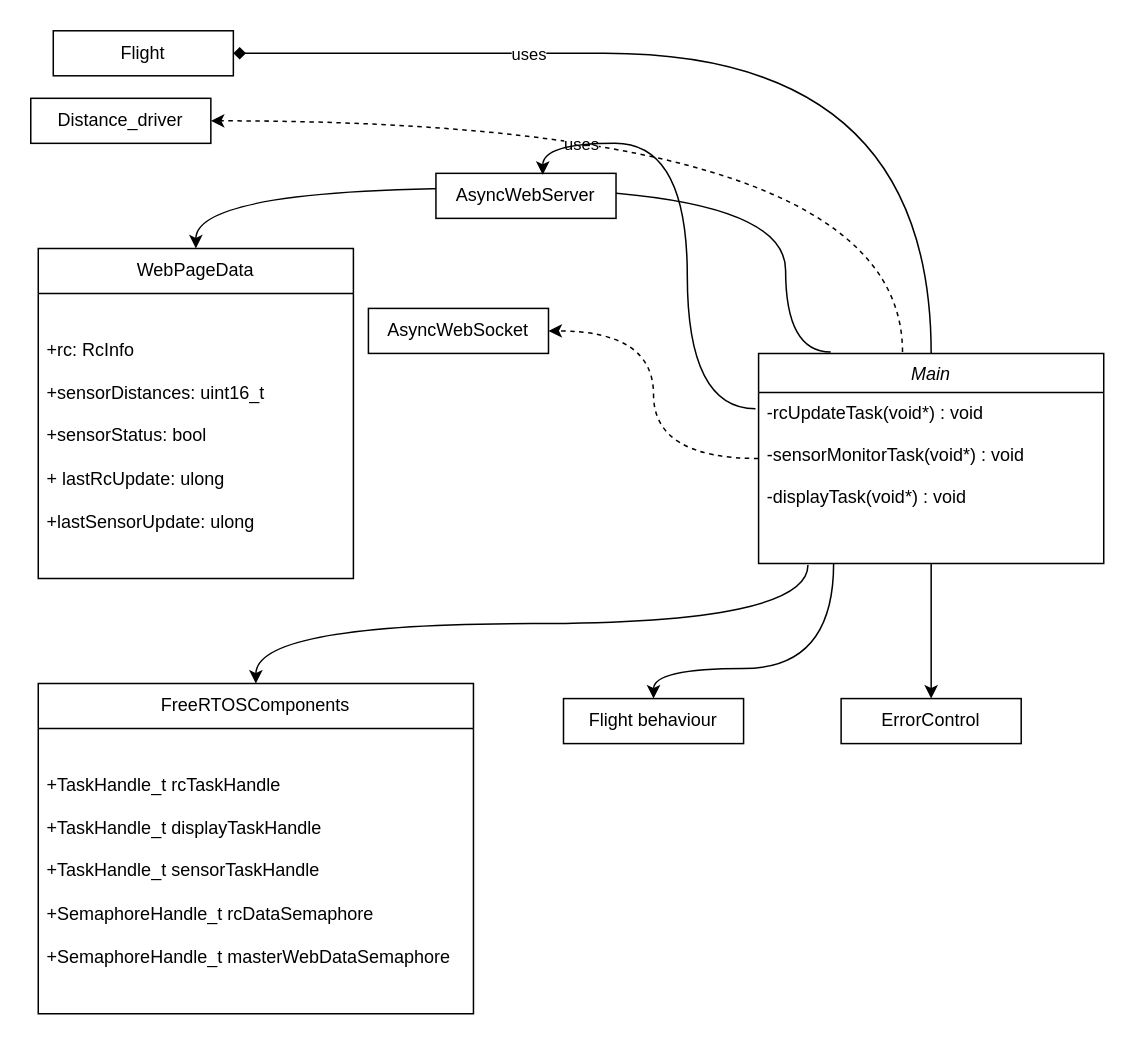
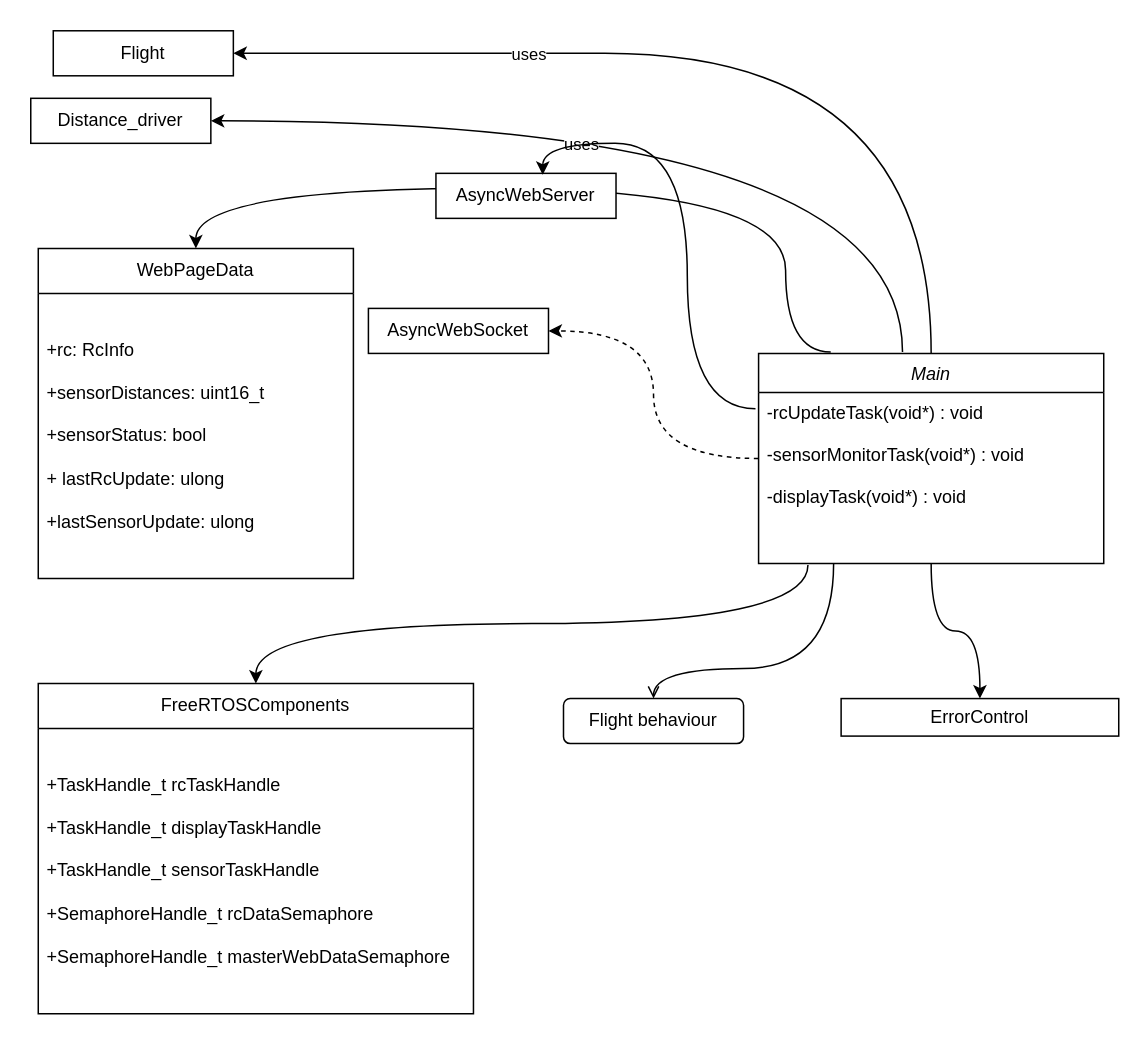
  <mxCell id="0" />
  <mxCell id="1" parent="0" />
- <mxCell id="2" style="edgeStyle=orthogonalEdgeStyle;rounded=0;orthogonalLoop=1;jettySize=auto;html=1;entryX=1;entryY=0.5;entryDx=0;entryDy=0;curved=1;endArrow=diamond;" edge="1" parent="1" source="11" target="13"><mxGeometry relative="1" as="geometry"><Array as="points"><mxPoint x="185" y="35" /><mxPoint x="185" y="35" /></Array></mxGeometry></mxCell>
+ <mxCell id="2" style="edgeStyle=orthogonalEdgeStyle;rounded=0;orthogonalLoop=1;jettySize=auto;html=1;entryX=1;entryY=0.5;entryDx=0;entryDy=0;curved=1;" edge="1" parent="1" source="11" target="13"><mxGeometry relative="1" as="geometry"><Array as="points"><mxPoint x="185" y="35" /><mxPoint x="185" y="35" /></Array></mxGeometry></mxCell>
  <mxCell id="3" value="uses" style="edgeLabel;html=1;align=center;verticalAlign=middle;resizable=0;points=[];" vertex="1" connectable="0" parent="2"><mxGeometry x="0.43" y="16" relative="1" as="geometry"><mxPoint x="6" y="-16" as="offset" /></mxGeometry></mxCell>
- <mxCell id="4" style="edgeStyle=orthogonalEdgeStyle;rounded=0;orthogonalLoop=1;jettySize=auto;html=1;entryX=1;entryY=0.5;entryDx=0;entryDy=0;curved=1;exitX=0.417;exitY=-0.007;exitDx=0;exitDy=0;exitPerimeter=0;dashed=1;" edge="1" parent="1" source="11" target="14"><mxGeometry relative="1" as="geometry" /></mxCell>
+ <mxCell id="4" style="edgeStyle=orthogonalEdgeStyle;rounded=0;orthogonalLoop=1;jettySize=auto;html=1;entryX=1;entryY=0.5;entryDx=0;entryDy=0;curved=1;exitX=0.417;exitY=-0.007;exitDx=0;exitDy=0;exitPerimeter=0;" edge="1" parent="1" source="11" target="14"><mxGeometry relative="1" as="geometry" /></mxCell>
  <mxCell id="5" value="uses" style="edgeLabel;html=1;align=center;verticalAlign=middle;resizable=0;points=[];" vertex="1" connectable="0" parent="4"><mxGeometry x="0.072" y="1" relative="1" as="geometry"><mxPoint x="-38" y="14" as="offset" /></mxGeometry></mxCell>
  <mxCell id="6" style="edgeStyle=orthogonalEdgeStyle;rounded=0;orthogonalLoop=1;jettySize=auto;html=1;entryX=0.5;entryY=0;entryDx=0;entryDy=0;curved=1;exitX=0.209;exitY=-0.007;exitDx=0;exitDy=0;exitPerimeter=0;" edge="1" parent="1" source="11" target="15"><mxGeometry relative="1" as="geometry"><Array as="points"><mxPoint x="523" y="125" /><mxPoint x="130" y="125" /></Array></mxGeometry></mxCell>
  <mxCell id="7" style="edgeStyle=orthogonalEdgeStyle;rounded=0;orthogonalLoop=1;jettySize=auto;html=1;entryX=0.5;entryY=0;entryDx=0;entryDy=0;curved=1;exitX=0.143;exitY=1.009;exitDx=0;exitDy=0;exitPerimeter=0;" edge="1" parent="1" source="12" target="17"><mxGeometry relative="1" as="geometry" /></mxCell>
  <mxCell id="8" style="edgeStyle=orthogonalEdgeStyle;rounded=0;orthogonalLoop=1;jettySize=auto;html=1;entryX=1;entryY=0.5;entryDx=0;entryDy=0;curved=1;dashed=1;" edge="1" parent="1" source="11" target="20"><mxGeometry relative="1" as="geometry" /></mxCell>
- <mxCell id="9" style="edgeStyle=orthogonalEdgeStyle;rounded=0;orthogonalLoop=1;jettySize=auto;html=1;entryX=0.5;entryY=0;entryDx=0;entryDy=0;curved=1;" edge="1" parent="1" source="11" target="22"><mxGeometry relative="1" as="geometry"><Array as="points"><mxPoint x="555" y="445" /><mxPoint x="435" y="445" /></Array></mxGeometry></mxCell>
+ <mxCell id="9" style="edgeStyle=orthogonalEdgeStyle;rounded=0;orthogonalLoop=1;jettySize=auto;html=1;entryX=0.5;entryY=0;entryDx=0;entryDy=0;curved=1;endArrow=open;" edge="1" parent="1" source="11" target="22"><mxGeometry relative="1" as="geometry"><Array as="points"><mxPoint x="555" y="445" /><mxPoint x="435" y="445" /></Array></mxGeometry></mxCell>
  <mxCell id="10" style="edgeStyle=orthogonalEdgeStyle;rounded=0;orthogonalLoop=1;jettySize=auto;html=1;entryX=0.5;entryY=0;entryDx=0;entryDy=0;curved=1;" edge="1" parent="1" source="11" target="23"><mxGeometry relative="1" as="geometry" /></mxCell>
  <mxCell id="11" value="Main" style="swimlane;fontStyle=2;align=center;verticalAlign=top;childLayout=stackLayout;horizontal=1;startSize=26;horizontalStack=0;resizeParent=1;resizeLast=0;collapsible=1;marginBottom=0;rounded=0;shadow=0;strokeWidth=1;" parent="1" vertex="1"><mxGeometry x="505" y="235" width="230" height="140" as="geometry"><mxRectangle x="230" y="140" width="160" height="26" as="alternateBounds" /></mxGeometry></mxCell>
  <mxCell id="12" value="-rcUpdateTask(void*) : void&#10;&#10;-sensorMonitorTask(void*) : void&#10;&#10;-displayTask(void*) : void" style="text;align=left;verticalAlign=top;spacingLeft=4;spacingRight=4;overflow=hidden;rotatable=0;points=[[0,0.5],[1,0.5]];portConstraint=eastwest;" parent="11" vertex="1"><mxGeometry y="26" width="230" height="114" as="geometry" /></mxCell>
  <mxCell id="13" value="Flight" style="rounded=0;whiteSpace=wrap;html=1;" vertex="1" parent="1"><mxGeometry x="35" y="20" width="120" height="30" as="geometry" /></mxCell>
  <mxCell id="14" value="Distance_driver" style="rounded=0;whiteSpace=wrap;html=1;" vertex="1" parent="1"><mxGeometry x="20" y="65" width="120" height="30" as="geometry" /></mxCell>
  <mxCell id="15" value="WebPageData" style="swimlane;fontStyle=0;childLayout=stackLayout;horizontal=1;startSize=30;horizontalStack=0;resizeParent=1;resizeParentMax=0;resizeLast=0;collapsible=1;marginBottom=0;whiteSpace=wrap;html=1;" vertex="1" parent="1"><mxGeometry x="25" y="165" width="210" height="220" as="geometry" /></mxCell>
  <mxCell id="16" value="&lt;div&gt;&lt;span style=&quot;background-color: transparent; color: light-dark(rgb(0, 0, 0), rgb(255, 255, 255));&quot;&gt;+rc:&amp;nbsp;&lt;/span&gt;&lt;span style=&quot;background-color: transparent; color: light-dark(rgb(0, 0, 0), rgb(255, 255, 255));&quot;&gt;RcInfo&lt;/span&gt;&lt;span style=&quot;background-color: transparent; color: light-dark(rgb(0, 0, 0), rgb(255, 255, 255));&quot;&gt;&amp;nbsp;&lt;/span&gt;&lt;/div&gt;&lt;div&gt;&lt;br&gt;&lt;/div&gt;&lt;div&gt;+sensorDistances:&amp;nbsp;&lt;span style=&quot;background-color: transparent; color: light-dark(rgb(0, 0, 0), rgb(255, 255, 255));&quot;&gt;uint16_t&lt;/span&gt;&lt;span style=&quot;background-color: transparent; color: light-dark(rgb(0, 0, 0), rgb(255, 255, 255));&quot;&gt;&amp;nbsp;&lt;/span&gt;&lt;/div&gt;&lt;div&gt;&lt;br&gt;&lt;/div&gt;&lt;div&gt;+sensorStatus:&amp;nbsp;&lt;span style=&quot;background-color: transparent; color: light-dark(rgb(0, 0, 0), rgb(255, 255, 255));&quot;&gt;bool&lt;/span&gt;&lt;span style=&quot;background-color: transparent; color: light-dark(rgb(0, 0, 0), rgb(255, 255, 255));&quot;&gt;&amp;nbsp;&lt;/span&gt;&lt;/div&gt;&lt;div&gt;&lt;br&gt;&lt;/div&gt;&lt;div&gt;+ lastRcUpdate: u&lt;span style=&quot;background-color: transparent; color: light-dark(rgb(0, 0, 0), rgb(255, 255, 255));&quot;&gt;long&lt;/span&gt;&lt;/div&gt;&lt;div&gt;&lt;br&gt;&lt;/div&gt;&lt;div&gt;+lastSensorUpdate:&amp;nbsp;&lt;span style=&quot;background-color: transparent; color: light-dark(rgb(0, 0, 0), rgb(255, 255, 255));&quot;&gt;ulong&lt;/span&gt;&lt;/div&gt;" style="text;strokeColor=none;fillColor=none;align=left;verticalAlign=middle;spacingLeft=4;spacingRight=4;overflow=hidden;points=[[0,0.5],[1,0.5]];portConstraint=eastwest;rotatable=0;whiteSpace=wrap;html=1;" vertex="1" parent="15"><mxGeometry y="30" width="210" height="190" as="geometry" /></mxCell>
  <mxCell id="17" value="&lt;div&gt;FreeRTOSComponents&lt;/div&gt;" style="swimlane;fontStyle=0;childLayout=stackLayout;horizontal=1;startSize=30;horizontalStack=0;resizeParent=1;resizeParentMax=0;resizeLast=0;collapsible=1;marginBottom=0;whiteSpace=wrap;html=1;" vertex="1" parent="1"><mxGeometry x="25" y="455" width="290" height="220" as="geometry" /></mxCell>
  <mxCell id="18" value="&lt;div&gt;&lt;span style=&quot;background-color: transparent; color: light-dark(rgb(0, 0, 0), rgb(255, 255, 255));&quot;&gt;+TaskHandle_t rcTaskHandle&lt;/span&gt;&lt;/div&gt;&lt;div&gt;&lt;br&gt;&lt;/div&gt;&lt;div&gt;+TaskHandle_t displayTaskHandle&lt;/div&gt;&lt;div&gt;&lt;br&gt;&lt;/div&gt;&lt;div&gt;+TaskHandle_t sensorTaskHandle&lt;/div&gt;&lt;div&gt;&lt;br&gt;&lt;/div&gt;&lt;div&gt;+SemaphoreHandle_t rcDataSemaphore&lt;/div&gt;&lt;div&gt;&lt;br&gt;&lt;/div&gt;&lt;div&gt;+SemaphoreHandle_t masterWebDataSemaphore&lt;/div&gt;" style="text;strokeColor=none;fillColor=none;align=left;verticalAlign=middle;spacingLeft=4;spacingRight=4;overflow=hidden;points=[[0,0.5],[1,0.5]];portConstraint=eastwest;rotatable=0;whiteSpace=wrap;html=1;" vertex="1" parent="17"><mxGeometry y="30" width="290" height="190" as="geometry" /></mxCell>
  <mxCell id="19" value="AsyncWebServer" style="rounded=0;whiteSpace=wrap;html=1;" vertex="1" parent="1"><mxGeometry x="290" y="115" width="120" height="30" as="geometry" /></mxCell>
  <mxCell id="20" value="AsyncWebSocket" style="rounded=0;whiteSpace=wrap;html=1;" vertex="1" parent="1"><mxGeometry x="245" y="205" width="120" height="30" as="geometry" /></mxCell>
  <mxCell id="21" style="edgeStyle=orthogonalEdgeStyle;rounded=0;orthogonalLoop=1;jettySize=auto;html=1;entryX=0.593;entryY=0.033;entryDx=0;entryDy=0;entryPerimeter=0;curved=1;exitX=-0.009;exitY=0.096;exitDx=0;exitDy=0;exitPerimeter=0;" edge="1" parent="1" source="12" target="19"><mxGeometry relative="1" as="geometry" /></mxCell>
- <mxCell id="22" value="Flight behaviour" style="rounded=0;whiteSpace=wrap;html=1;" vertex="1" parent="1"><mxGeometry x="375" y="465" width="120" height="30" as="geometry" /></mxCell>
- <mxCell id="23" value="ErrorControl" style="rounded=0;whiteSpace=wrap;html=1;" vertex="1" parent="1"><mxGeometry x="560" y="465" width="120" height="30" as="geometry" /></mxCell>
+ <mxCell id="22" value="Flight behaviour" style="whiteSpace=wrap;html=1;rounded=1;" vertex="1" parent="1"><mxGeometry x="375" y="465" width="120" height="30" as="geometry" /></mxCell>
+ <mxCell id="23" value="ErrorControl" style="rounded=0;whiteSpace=wrap;html=1;" vertex="1" parent="1"><mxGeometry x="560" y="465" width="185" height="25" as="geometry" /></mxCell>
